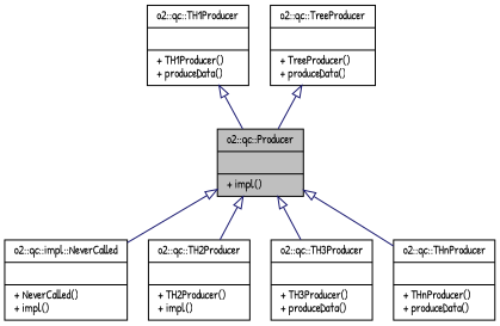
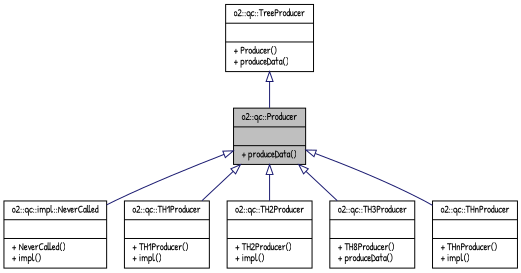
  digraph {
    fontname="Patrick Hand"
    node [color=black fontname="Patrick Hand" fontsize=10 shape=record]
    edge [arrowtail=onormal color=midnightblue dir=back fontname="Patrick Hand" fontsize=10 labelfontname=Helvetica labelfontsize=10 style=solid]
-   n1 [fillcolor=grey75 fontcolor=black height=0.2 label="{o2::qc::Producer\n||+ impl()\l}" style=filled width=0.4]
+   n1 [fillcolor=grey75 fontcolor=black height=0.2 label="{o2::qc::Producer\n||+ produceData()\l}" style=filled width=0.4]
    n2 [height=0.2 label="{o2::qc::impl::NeverCalled\n||+ NeverCalled()\l+ impl()\l}" width=0.4]
-   n3 [height=0.2 label="{o2::qc::TH1Producer\n||+ TH1Producer()\l+ produceData()\l}" width=0.4]
+   n3 [height=0.2 label="{o2::qc::TH1Producer\n||+ TH1Producer()\l+ impl()\l}" width=0.4]
    n4 [height=0.2 label="{o2::qc::TH2Producer\n||+ TH2Producer()\l+ impl()\l}" width=0.4]
-   n5 [height=0.2 label="{o2::qc::TH3Producer\n||+ TH3Producer()\l+ produceData()\l}" width=0.4]
-   n6 [height=0.2 label="{o2::qc::THnProducer\n||+ THnProducer()\l+ produceData()\l}" width=0.4]
-   n7 [height=0.2 label="{o2::qc::TreeProducer\n||+ TreeProducer()\l+ produceData()\l}" width=0.4]
+   n5 [height=0.2 label="{o2::qc::TH3Producer\n||+ TH8Producer()\l+ produceData()\l}" width=0.4]
+   n6 [height=0.2 label="{o2::qc::THnProducer\n||+ THnProducer()\l+ impl()\l}" width=0.4]
+   n7 [height=0.2 label="{o2::qc::TreeProducer\n||+ Producer()\l+ produceData()\l}" width=0.4]
    n1 -> n2
-   n3 -> n1
+   n1 -> n3
    n1 -> n4
    n1 -> n5
    n1 -> n6
    n7 -> n1
  }
